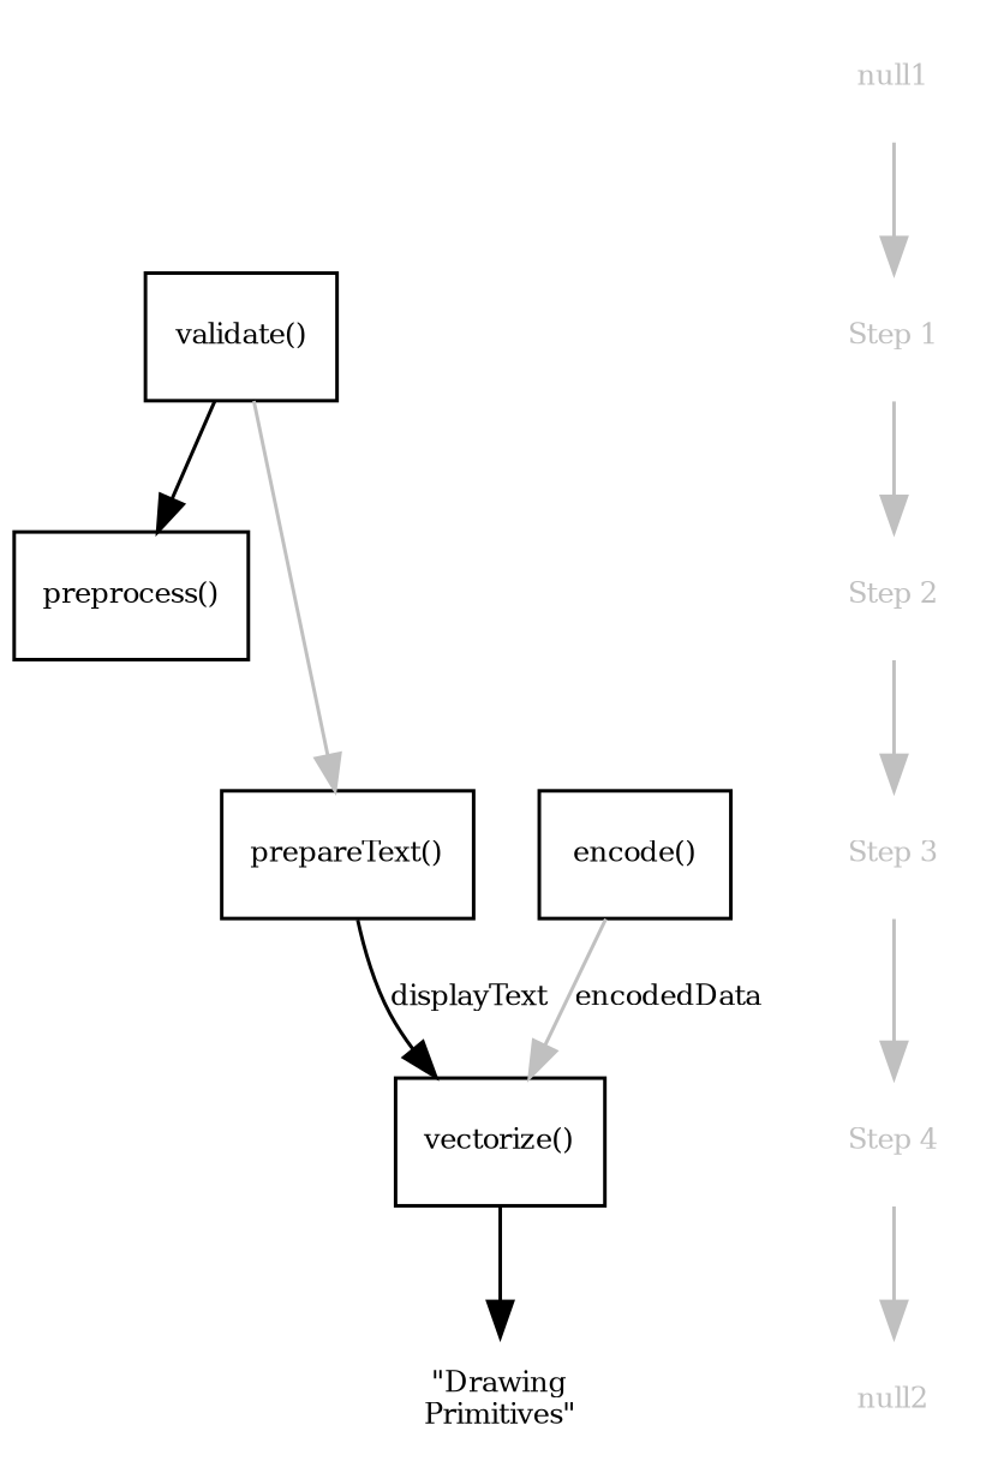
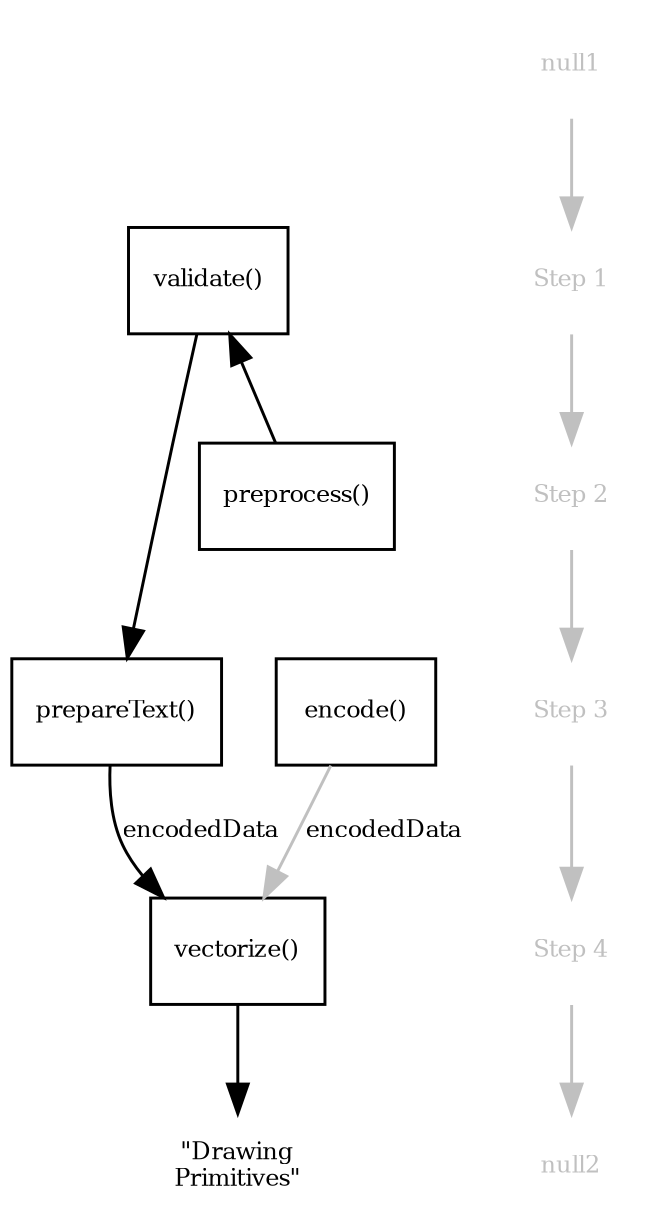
  digraph {
    node [fontsize=8 shape=plaintext style=solid]
    edge [color=gray]
    n1 [label="validate()" shape=box]
    n2 [fontcolor=gray label="Step 1"]
    n3 [label="preprocess()" shape=box]
    n4 [fontcolor=gray label="Step 2"]
    n5 [label="encode()" shape=box]
    n6 [label="prepareText()" shape=box]
    n7 [fontcolor=gray label="Step 3"]
    n8 [label="vectorize()" shape=box]
    n9 [fontcolor=gray label="Step 4"]
    n10 [label="\"Drawing\nPrimitives\""]
    null2 [fontcolor=gray]
    null1 [fontcolor=gray]
    subgraph sub_1 {
      rank=same
      n1
      n2
    }
    subgraph sub_2 {
      rank=same
      n3
      n4
    }
    subgraph sub_3 {
      rank=same
      n5
      n6
      n7
    }
    subgraph sub_4 {
      rank=same
      n8
      n9
    }
-   n1 -> n3 [color=""]
-   n1 -> n6
+   n3 -> n1 [color=""]
+   n1 -> n6 [color=""]
    n2 -> n4 [style=solid]
    n4 -> n7 [style=solid]
    n5 -> n8 [fontsize=8 label=encodedData]
-   n6 -> n8 [fontsize=8 label=displayText color=""]
+   n6 -> n8 [fontsize=8 label=encodedData color=""]
    n7 -> n9 [style=solid]
    n8 -> n10 [color=""]
    n9 -> null2 [style=solid]
    null1 -> n2 [style=solid]
  }
